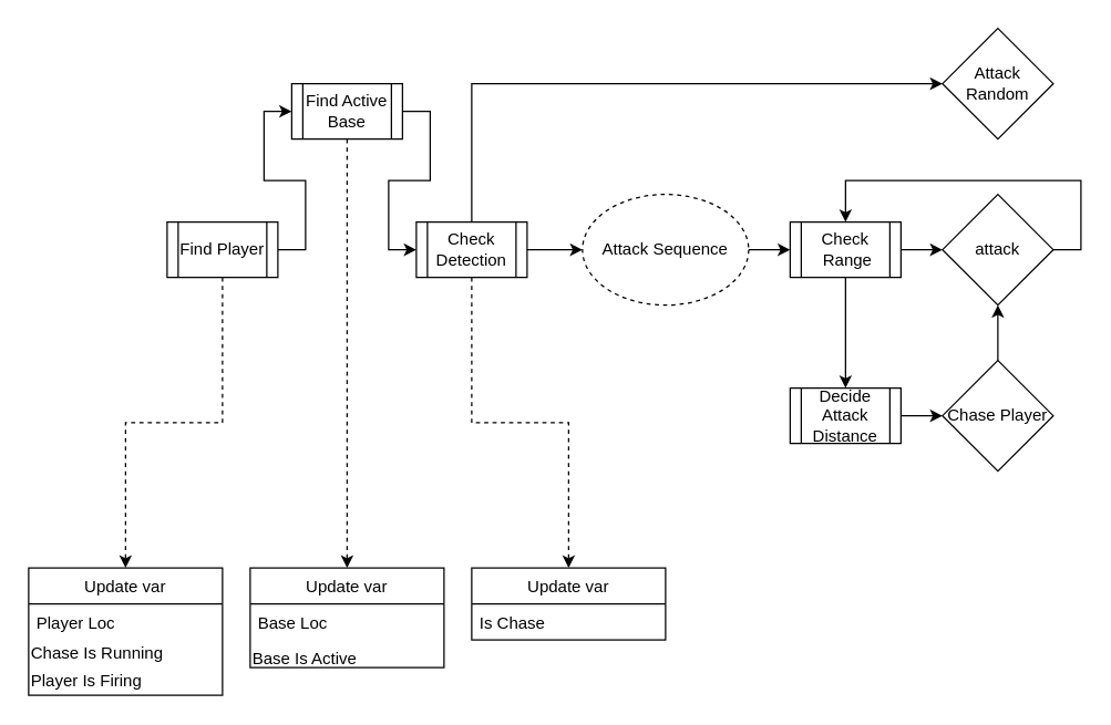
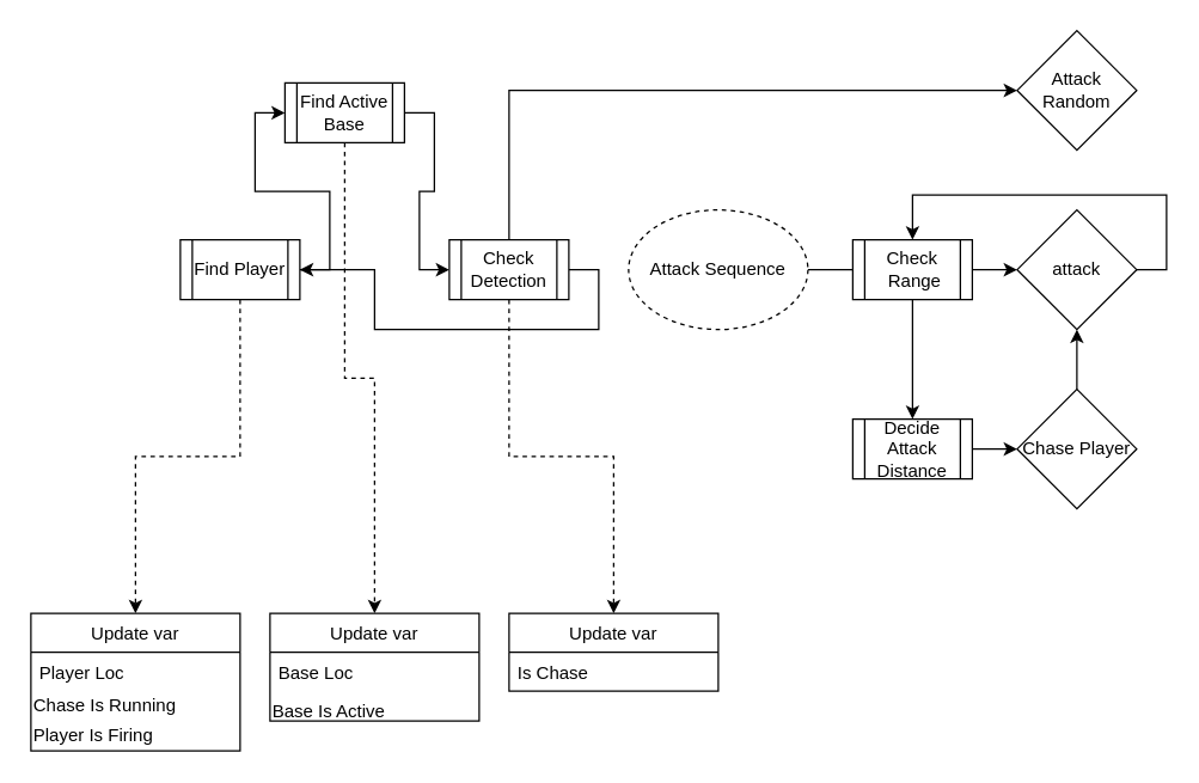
  <mxCell id="0" />
  <mxCell id="1" parent="0" />
  <mxCell id="2" value="Attack &lt;br&gt;Random" style="rhombus;whiteSpace=wrap;html=1;" vertex="1" parent="1"><mxGeometry x="680" y="20" width="80" height="80" as="geometry" /></mxCell>
  <mxCell id="3" style="edgeStyle=orthogonalEdgeStyle;rounded=0;orthogonalLoop=1;jettySize=auto;html=1;exitX=1;exitY=0.5;exitDx=0;exitDy=0;entryX=0;entryY=0.5;entryDx=0;entryDy=0;" edge="1" parent="1" source="5" target="8"><mxGeometry relative="1" as="geometry" /></mxCell>
  <mxCell id="4" style="edgeStyle=orthogonalEdgeStyle;rounded=0;orthogonalLoop=1;jettySize=auto;html=1;exitX=0.5;exitY=1;exitDx=0;exitDy=0;entryX=0.5;entryY=0;entryDx=0;entryDy=0;dashed=1;" edge="1" parent="1" source="5" target="25"><mxGeometry relative="1" as="geometry"><mxPoint x="160" y="330" as="targetPoint" /></mxGeometry></mxCell>
  <mxCell id="5" value="Find Player" style="shape=process;whiteSpace=wrap;html=1;backgroundOutline=1;" vertex="1" parent="1"><mxGeometry x="120" y="160" width="80" height="40" as="geometry" /></mxCell>
  <mxCell id="6" style="edgeStyle=orthogonalEdgeStyle;rounded=0;orthogonalLoop=1;jettySize=auto;html=1;exitX=1;exitY=0.5;exitDx=0;exitDy=0;entryX=0;entryY=0.5;entryDx=0;entryDy=0;" edge="1" parent="1" source="8" target="12"><mxGeometry relative="1" as="geometry" /></mxCell>
  <mxCell id="7" style="edgeStyle=orthogonalEdgeStyle;rounded=0;orthogonalLoop=1;jettySize=auto;html=1;exitX=0.5;exitY=1;exitDx=0;exitDy=0;entryX=0.5;entryY=0;entryDx=0;entryDy=0;dashed=1;" edge="1" parent="1" source="8" target="29"><mxGeometry relative="1" as="geometry"><mxPoint x="250" y="330" as="targetPoint" /></mxGeometry></mxCell>
- <mxCell id="8" value="Find Active Base" style="shape=process;whiteSpace=wrap;html=1;backgroundOutline=1;" vertex="1" parent="1"><mxGeometry x="210" y="60" width="80" height="40" as="geometry" /></mxCell>
- <mxCell id="9" style="edgeStyle=orthogonalEdgeStyle;rounded=0;orthogonalLoop=1;jettySize=auto;html=1;exitX=1;exitY=0.5;exitDx=0;exitDy=0;entryX=0;entryY=0.5;entryDx=0;entryDy=0;" edge="1" parent="1" source="12" target="24"><mxGeometry relative="1" as="geometry" /></mxCell>
+ <mxCell id="8" value="Find Active Base" style="shape=process;whiteSpace=wrap;html=1;backgroundOutline=1;" vertex="1" parent="1"><mxGeometry x="190" y="55" width="80" height="40" as="geometry" /></mxCell>
+ <mxCell id="9" style="edgeStyle=orthogonalEdgeStyle;rounded=0;orthogonalLoop=1;jettySize=auto;html=1;exitX=1;exitY=0.5;exitDx=0;exitDy=0;" edge="1" parent="1" source="12" target="5"><mxGeometry relative="1" as="geometry" /></mxCell>
  <mxCell id="10" style="edgeStyle=orthogonalEdgeStyle;rounded=0;orthogonalLoop=1;jettySize=auto;html=1;exitX=0.5;exitY=0;exitDx=0;exitDy=0;entryX=0;entryY=0.5;entryDx=0;entryDy=0;" edge="1" parent="1" source="12" target="2"><mxGeometry relative="1" as="geometry" /></mxCell>
  <mxCell id="11" style="edgeStyle=orthogonalEdgeStyle;rounded=0;orthogonalLoop=1;jettySize=auto;html=1;exitX=0.5;exitY=1;exitDx=0;exitDy=0;entryX=0.5;entryY=0;entryDx=0;entryDy=0;dashed=1;" edge="1" parent="1" source="12" target="32"><mxGeometry relative="1" as="geometry"><mxPoint x="340" y="330" as="targetPoint" /></mxGeometry></mxCell>
  <mxCell id="12" value="Check Detection" style="shape=process;whiteSpace=wrap;html=1;backgroundOutline=1;" vertex="1" parent="1"><mxGeometry x="300" y="160" width="80" height="40" as="geometry" /></mxCell>
  <mxCell id="13" value="" style="group" vertex="1" connectable="0" parent="1"><mxGeometry x="420" y="100" width="360" height="240" as="geometry" /></mxCell>
  <mxCell id="14" value="attack" style="rhombus;whiteSpace=wrap;html=1;" vertex="1" parent="13"><mxGeometry x="260" y="40" width="80" height="80" as="geometry" /></mxCell>
  <mxCell id="15" style="edgeStyle=orthogonalEdgeStyle;rounded=0;orthogonalLoop=1;jettySize=auto;html=1;exitX=0.5;exitY=0;exitDx=0;exitDy=0;entryX=0.5;entryY=1;entryDx=0;entryDy=0;" edge="1" parent="13" source="16" target="14"><mxGeometry relative="1" as="geometry" /></mxCell>
  <mxCell id="16" value="Chase Player" style="rhombus;whiteSpace=wrap;html=1;" vertex="1" parent="13"><mxGeometry x="260" y="160" width="80" height="80" as="geometry" /></mxCell>
  <mxCell id="17" style="edgeStyle=orthogonalEdgeStyle;rounded=0;orthogonalLoop=1;jettySize=auto;html=1;exitX=1;exitY=0.5;exitDx=0;exitDy=0;entryX=0;entryY=0.5;entryDx=0;entryDy=0;" edge="1" parent="13" source="18" target="16"><mxGeometry relative="1" as="geometry" /></mxCell>
  <mxCell id="18" value="Decide Attack Distance" style="shape=process;whiteSpace=wrap;html=1;backgroundOutline=1;" vertex="1" parent="13"><mxGeometry x="150" y="180" width="80" height="40" as="geometry" /></mxCell>
  <mxCell id="19" style="edgeStyle=orthogonalEdgeStyle;rounded=0;orthogonalLoop=1;jettySize=auto;html=1;exitX=0.5;exitY=1;exitDx=0;exitDy=0;entryX=0.5;entryY=0;entryDx=0;entryDy=0;" edge="1" parent="13" source="21" target="18"><mxGeometry relative="1" as="geometry" /></mxCell>
  <mxCell id="20" style="edgeStyle=orthogonalEdgeStyle;rounded=0;orthogonalLoop=1;jettySize=auto;html=1;exitX=1;exitY=0.5;exitDx=0;exitDy=0;entryX=0;entryY=0.5;entryDx=0;entryDy=0;" edge="1" parent="13" source="21" target="14"><mxGeometry relative="1" as="geometry" /></mxCell>
  <mxCell id="21" value="Check&lt;br&gt;&amp;nbsp;Range" style="shape=process;whiteSpace=wrap;html=1;backgroundOutline=1;" vertex="1" parent="13"><mxGeometry x="150" y="60" width="80" height="40" as="geometry" /></mxCell>
  <mxCell id="22" style="edgeStyle=orthogonalEdgeStyle;rounded=0;orthogonalLoop=1;jettySize=auto;html=1;exitX=1;exitY=0.5;exitDx=0;exitDy=0;entryX=0.5;entryY=0;entryDx=0;entryDy=0;" edge="1" parent="13" source="14" target="21"><mxGeometry relative="1" as="geometry"><Array as="points"><mxPoint x="360" y="80" /><mxPoint x="360" y="30" /><mxPoint x="190" y="30" /></Array></mxGeometry></mxCell>
- <mxCell id="23" style="edgeStyle=orthogonalEdgeStyle;rounded=0;orthogonalLoop=1;jettySize=auto;html=1;exitX=1;exitY=0.5;exitDx=0;exitDy=0;entryX=0;entryY=0.5;entryDx=0;entryDy=0;" edge="1" parent="13" source="24" target="21"><mxGeometry relative="1" as="geometry" /></mxCell>
+ <mxCell id="23" style="edgeStyle=orthogonalEdgeStyle;rounded=0;orthogonalLoop=1;jettySize=auto;html=1;exitX=1;exitY=0.5;exitDx=0;exitDy=0;entryX=0;entryY=0.5;entryDx=0;entryDy=0;endArrow=none;" edge="1" parent="13" source="24" target="21"><mxGeometry relative="1" as="geometry" /></mxCell>
  <mxCell id="24" value="Attack Sequence" style="ellipse;whiteSpace=wrap;html=1;dashed=1;" vertex="1" parent="13"><mxGeometry y="40" width="120" height="80" as="geometry" /></mxCell>
  <mxCell id="25" value="Update var" style="swimlane;fontStyle=0;childLayout=stackLayout;horizontal=1;startSize=26;fillColor=none;horizontalStack=0;resizeParent=1;resizeParentMax=0;resizeLast=0;collapsible=1;marginBottom=0;" vertex="1" parent="1"><mxGeometry x="20" y="410" width="140" height="92" as="geometry" /></mxCell>
  <mxCell id="26" value="Player Loc" style="text;strokeColor=none;fillColor=none;align=left;verticalAlign=top;spacingLeft=4;spacingRight=4;overflow=hidden;rotatable=0;points=[[0,0.5],[1,0.5]];portConstraint=eastwest;" vertex="1" parent="25"><mxGeometry y="26" width="140" height="26" as="geometry" /></mxCell>
  <mxCell id="27" value="Chase Is Running" style="text;html=1;align=left;verticalAlign=middle;resizable=0;points=[];autosize=1;" vertex="1" parent="25"><mxGeometry y="52" width="140" height="20" as="geometry" /></mxCell>
  <mxCell id="28" value="Player Is Firing" style="text;html=1;align=left;verticalAlign=middle;resizable=0;points=[];autosize=1;" vertex="1" parent="25"><mxGeometry y="72" width="140" height="20" as="geometry" /></mxCell>
  <mxCell id="29" value="Update var" style="swimlane;fontStyle=0;childLayout=stackLayout;horizontal=1;startSize=26;fillColor=none;horizontalStack=0;resizeParent=1;resizeParentMax=0;resizeLast=0;collapsible=1;marginBottom=0;swimlaneLine=1;rounded=0;shadow=0;glass=0;comic=0;swimlaneFillColor=none;" vertex="1" parent="1"><mxGeometry x="180" y="410" width="140" height="72" as="geometry" /></mxCell>
  <mxCell id="30" value="Base Loc" style="text;strokeColor=none;fillColor=none;align=left;verticalAlign=top;spacingLeft=4;spacingRight=4;overflow=hidden;rotatable=0;points=[[0,0.5],[1,0.5]];portConstraint=eastwest;labelPadding=0;" vertex="1" parent="29"><mxGeometry y="26" width="140" height="26" as="geometry" /></mxCell>
  <mxCell id="31" value="Base Is Active" style="text;align=left;verticalAlign=top;resizable=0;points=[];autosize=1;" vertex="1" parent="29"><mxGeometry y="52" width="140" height="20" as="geometry" /></mxCell>
  <mxCell id="32" value="Update var" style="swimlane;fontStyle=0;childLayout=stackLayout;horizontal=1;startSize=26;fillColor=none;horizontalStack=0;resizeParent=1;resizeParentMax=0;resizeLast=0;collapsible=1;marginBottom=0;" vertex="1" parent="1"><mxGeometry x="340" y="410" width="140" height="52" as="geometry" /></mxCell>
  <mxCell id="33" value="Is Chase" style="text;strokeColor=none;fillColor=none;align=left;verticalAlign=top;spacingLeft=4;spacingRight=4;overflow=hidden;rotatable=0;points=[[0,0.5],[1,0.5]];portConstraint=eastwest;" vertex="1" parent="32"><mxGeometry y="26" width="140" height="26" as="geometry" /></mxCell>
